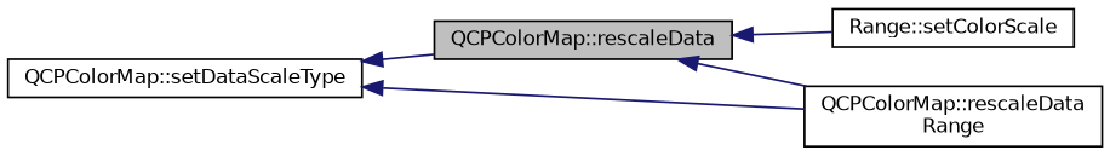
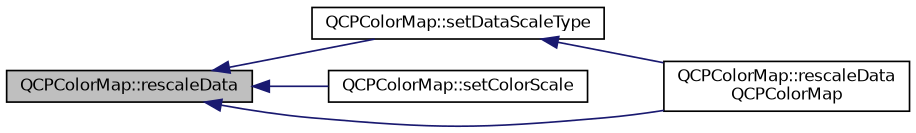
  digraph {
    rankdir=LR
    node [color=black fillcolor=white fontname=Helvetica fontsize=10 shape=record style=filled]
    edge [color=midnightblue dir=back fontname=Helvetica fontsize=10 labelfontname=Helvetica labelfontsize=10 style=solid]
    n1 [fillcolor=grey75 fontcolor=black height=0.2 label="QCPColorMap::rescaleData" width=0.4]
    n2 [height=0.2 label="QCPColorMap::setDataScaleType" width=0.4]
-   n3 [height=0.2 label="Range::setColorScale" width=0.4]
-   n4 [height=0.2 label="QCPColorMap::rescaleData\lRange" width=0.4]
-   n2 -> n1
+   n3 [height=0.2 label="QCPColorMap::setColorScale" width=0.4]
+   n4 [height=0.2 label="QCPColorMap::rescaleData\lQCPColorMap" width=0.4]
+   n1 -> n2
    n1 -> n3
    n1 -> n4
    n2 -> n4
  }
